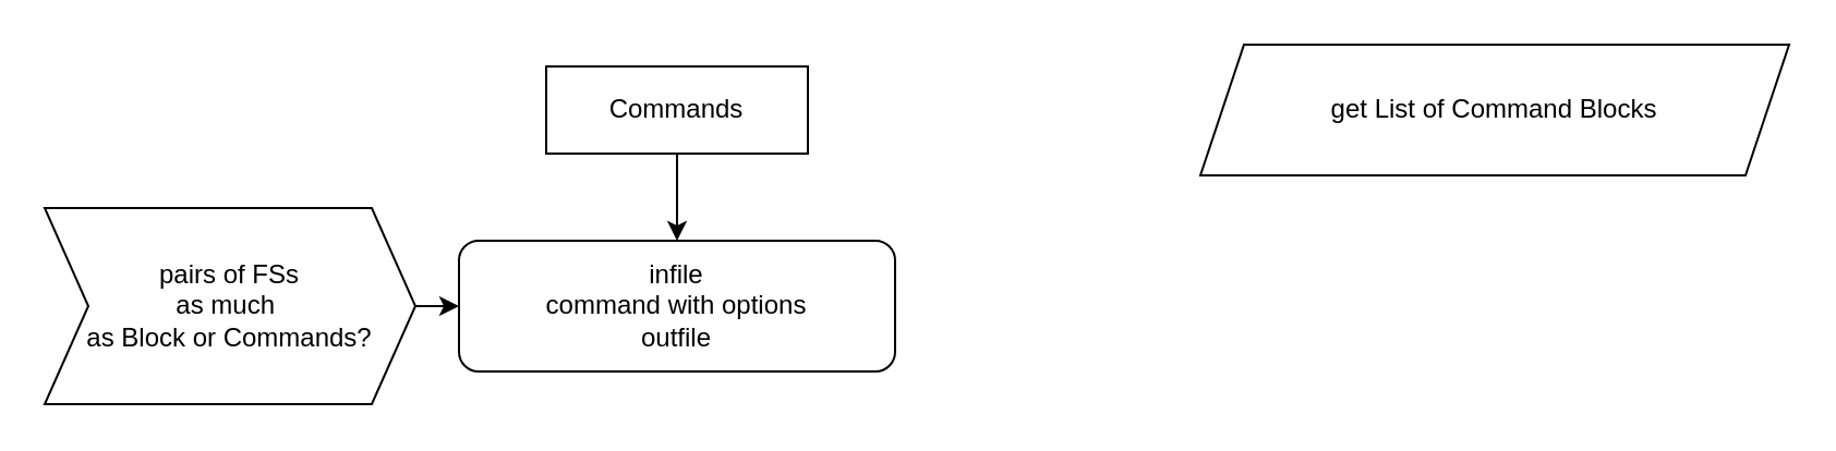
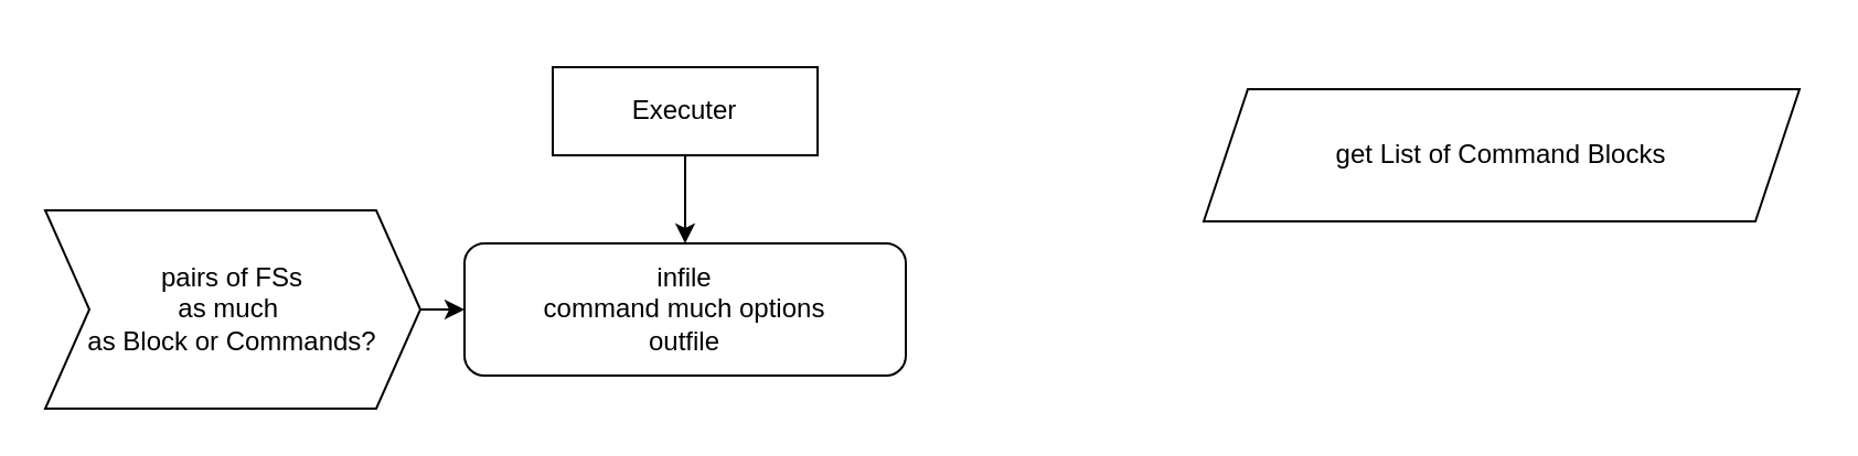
  <mxCell id="0" />
  <mxCell id="1" parent="0" />
  <mxCell id="2" value="" style="edgeStyle=none;html=1;" edge="1" parent="1" source="3" target="5"><mxGeometry relative="1" as="geometry" /></mxCell>
- <mxCell id="3" value="Commands" style="rounded=0;whiteSpace=wrap;html=1;" vertex="1" parent="1"><mxGeometry x="250" y="30" width="120" height="40" as="geometry" /></mxCell>
- <mxCell id="4" value="get List of Command Blocks" style="shape=parallelogram;perimeter=parallelogramPerimeter;whiteSpace=wrap;html=1;fixedSize=1;" vertex="1" parent="1"><mxGeometry x="550" y="20" width="270" height="60" as="geometry" /></mxCell>
- <mxCell id="5" value="infile&lt;br&gt;command with options&lt;br&gt;outfile" style="rounded=1;whiteSpace=wrap;html=1;" vertex="1" parent="1"><mxGeometry x="210" y="110" width="200" height="60" as="geometry" /></mxCell>
+ <mxCell id="3" value="Executer" style="rounded=0;whiteSpace=wrap;html=1;" vertex="1" parent="1"><mxGeometry x="250" y="30" width="120" height="40" as="geometry" /></mxCell>
+ <mxCell id="4" value="get List of Command Blocks" style="shape=parallelogram;perimeter=parallelogramPerimeter;whiteSpace=wrap;html=1;fixedSize=1;" vertex="1" parent="1"><mxGeometry x="545" y="40" width="270" height="60" as="geometry" /></mxCell>
+ <mxCell id="5" value="infile&lt;br&gt;command much options&lt;br&gt;outfile" style="rounded=1;whiteSpace=wrap;html=1;" vertex="1" parent="1"><mxGeometry x="210" y="110" width="200" height="60" as="geometry" /></mxCell>
  <mxCell id="6" value="" style="edgeStyle=none;html=1;" edge="1" parent="1" source="7" target="5"><mxGeometry relative="1" as="geometry" /></mxCell>
  <mxCell id="7" value="pairs of FSs&lt;br&gt;as much&amp;nbsp;&lt;br&gt;as Block or Commands?" style="shape=step;perimeter=stepPerimeter;whiteSpace=wrap;html=1;fixedSize=1;" vertex="1" parent="1"><mxGeometry x="20" y="95" width="170" height="90" as="geometry" /></mxCell>
